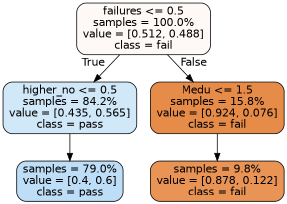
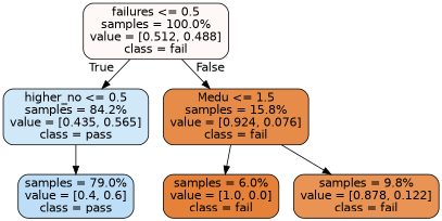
  digraph {
    node [color=black fontname=helvetica shape=box style="filled, rounded"]
    edge [fontname=helvetica]
    n1 [fillcolor="#fef9f6" label="failures <= 0.5\nsamples = 100.0%\nvalue = [0.512, 0.488]\nclass = fail"]
    n2 [fillcolor="#d1e8f9" label="higher_no <= 0.5\nsamples = 84.2%\nvalue = [0.435, 0.565]\nclass = pass"]
    n3 [fillcolor="#e78b49" label="Medu <= 1.5\nsamples = 15.8%\nvalue = [0.924, 0.076]\nclass = fail"]
    n4 [fillcolor="#bddef6" label="samples = 79.0%\nvalue = [0.4, 0.6]\nclass = pass"]
+   n5 [fillcolor="#e58139" label="samples = 6.0%\nvalue = [1.0, 0.0]\nclass = fail"]
    n6 [fillcolor="#e99355" label="samples = 9.8%\nvalue = [0.878, 0.122]\nclass = fail"]
    n1 -> n2 [headlabel=True labelangle=45 labeldistance=2.5]
    n1 -> n3 [headlabel=False labelangle=-45 labeldistance=2.5]
    n2 -> n4
+   n3 -> n5
    n3 -> n6
  }
